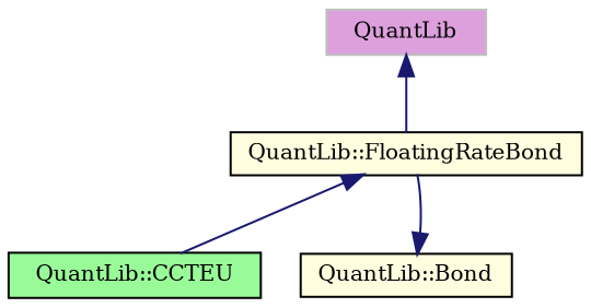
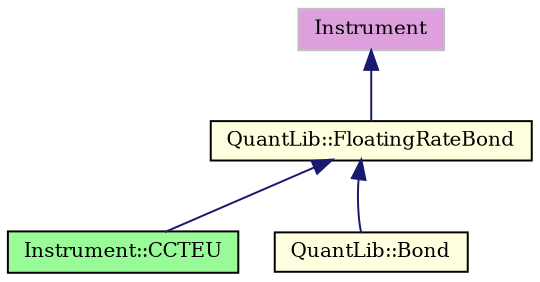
  digraph {
    fontname="DejaVu Serif"
    node [color=black fillcolor=lightyellow fontname="DejaVu Serif" fontsize=10 shape=record style=filled]
    edge [color=midnightblue dir=back fontname="DejaVu Serif" fontsize=10 labelfontname=Helvetica labelfontsize=10 style=solid]
-   n1 [fillcolor=palegreen fontcolor=black height=0.2 label="QuantLib::CCTEU" width=0.4]
+   n1 [fillcolor=palegreen fontcolor=black height=0.2 label="Instrument::CCTEU" width=0.4]
    n2 [height=0.2 label="QuantLib::FloatingRateBond" width=0.4]
    n3 [height=0.2 label="QuantLib::Bond" width=0.4]
-   n4 [color=grey75 fillcolor=plum height=0.2 label=QuantLib width=0.4]
+   n4 [color=grey75 fillcolor=plum height=0.2 label=Instrument width=0.4]
    n2 -> n1
-   n3 -> n2
+   n2 -> n3
    n4 -> n2
  }
